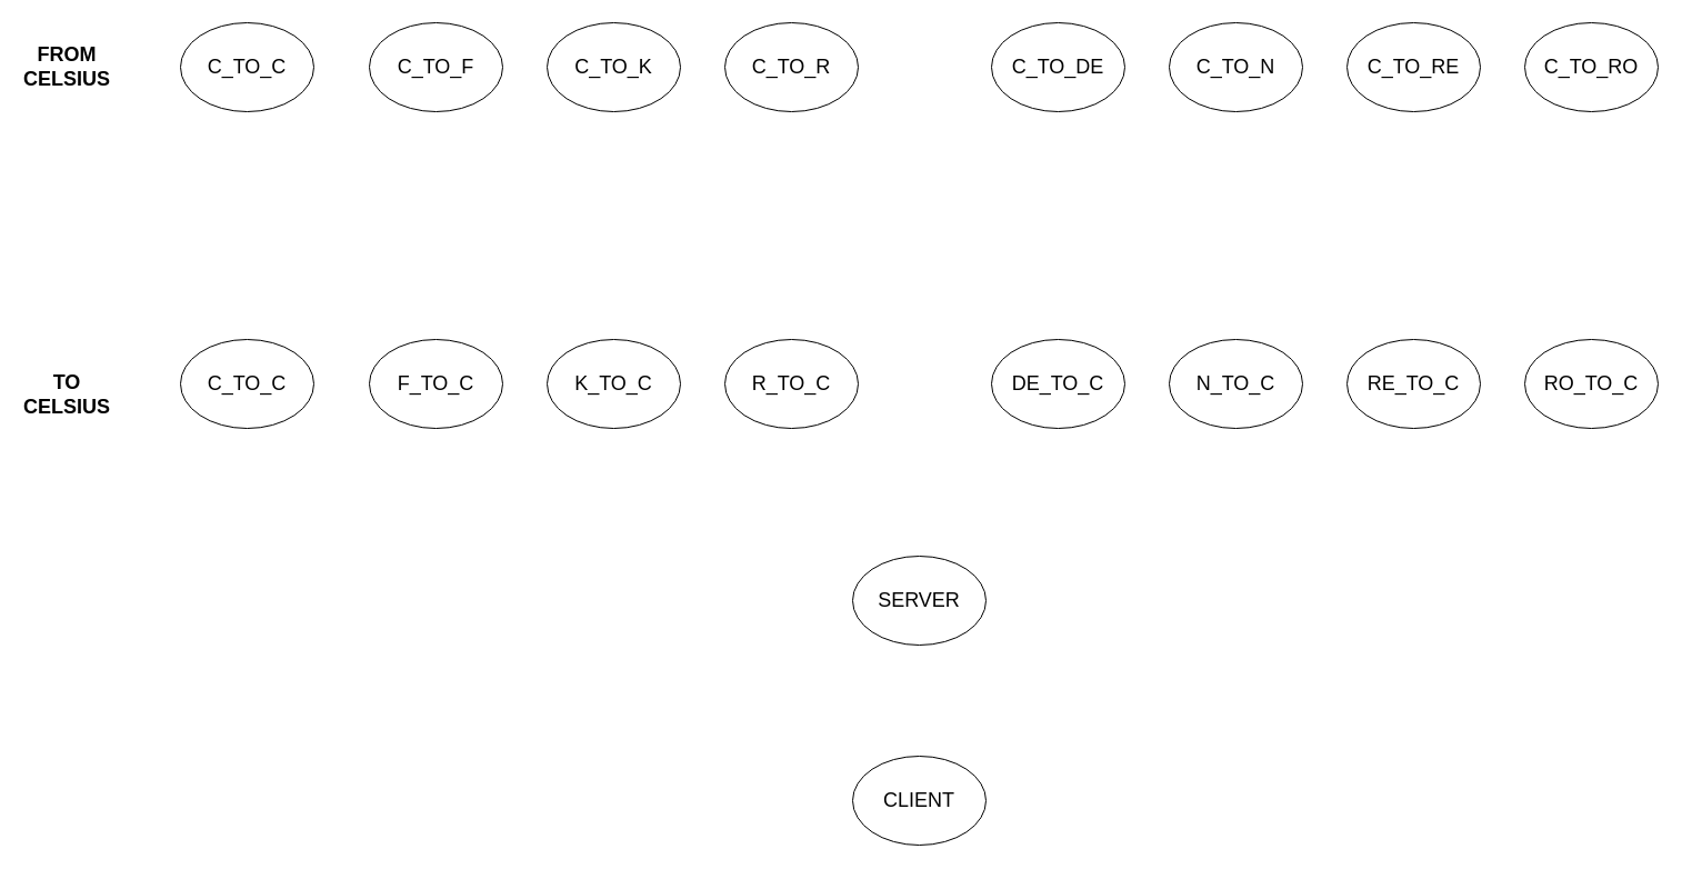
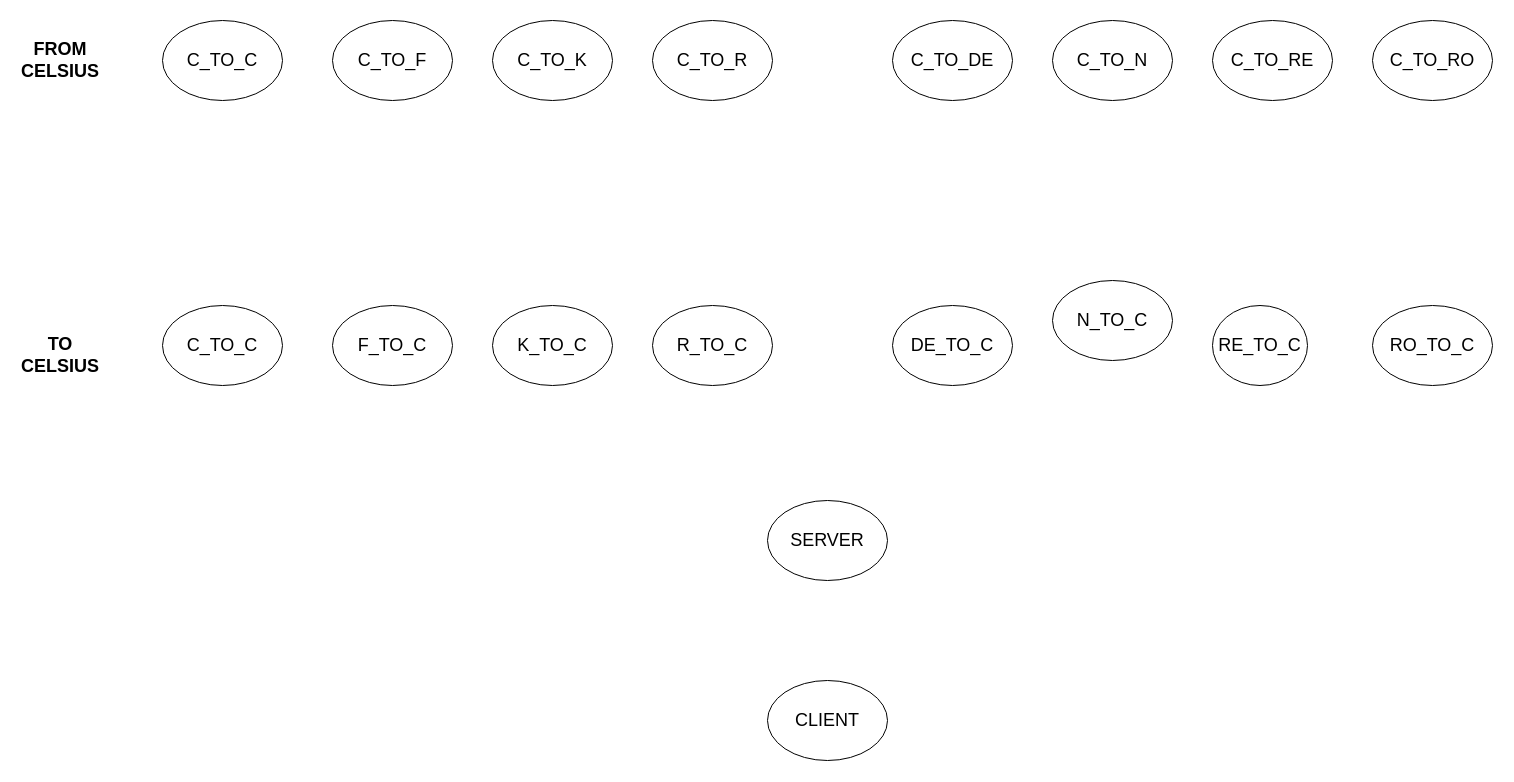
  <mxCell id="0" />
  <mxCell id="1" parent="0" />
  <mxCell id="2" value="&lt;font style=&quot;font-size: 18px;&quot;&gt;CLIENT&lt;/font&gt;" style="ellipse;whiteSpace=wrap;html=1;" parent="1" vertex="1"><mxGeometry x="767" y="680" width="120" height="80" as="geometry" /></mxCell>
  <mxCell id="3" value="&lt;font style=&quot;font-size: 18px;&quot;&gt;SERVER&lt;/font&gt;" style="ellipse;whiteSpace=wrap;html=1;" parent="1" vertex="1"><mxGeometry x="767" y="500" width="120" height="80" as="geometry" /></mxCell>
  <mxCell id="4" value="&lt;font style=&quot;font-size: 18px;&quot;&gt;C_TO_C&lt;/font&gt;" style="ellipse;whiteSpace=wrap;html=1;" parent="1" vertex="1"><mxGeometry x="162" y="305" width="120" height="80" as="geometry" /></mxCell>
  <mxCell id="5" value="&lt;font style=&quot;font-size: 18px;&quot;&gt;F_TO_C&lt;/font&gt;" style="ellipse;whiteSpace=wrap;html=1;" parent="1" vertex="1"><mxGeometry x="332" y="305" width="120" height="80" as="geometry" /></mxCell>
  <mxCell id="6" value="&lt;font style=&quot;font-size: 18px;&quot;&gt;K_TO_C&lt;/font&gt;" style="ellipse;whiteSpace=wrap;html=1;" parent="1" vertex="1"><mxGeometry x="492" y="305" width="120" height="80" as="geometry" /></mxCell>
  <mxCell id="7" value="&lt;font style=&quot;font-size: 18px;&quot;&gt;R_TO_C&lt;/font&gt;" style="ellipse;whiteSpace=wrap;html=1;" parent="1" vertex="1"><mxGeometry x="652" y="305" width="120" height="80" as="geometry" /></mxCell>
  <mxCell id="8" value="&lt;font style=&quot;font-size: 18px;&quot;&gt;DE_TO_C&lt;/font&gt;" style="ellipse;whiteSpace=wrap;html=1;" parent="1" vertex="1"><mxGeometry x="892" y="305" width="120" height="80" as="geometry" /></mxCell>
- <mxCell id="9" value="&lt;font style=&quot;font-size: 18px;&quot;&gt;N_TO_C&lt;/font&gt;" style="ellipse;whiteSpace=wrap;html=1;" parent="1" vertex="1"><mxGeometry x="1052" y="305" width="120" height="80" as="geometry" /></mxCell>
- <mxCell id="10" value="&lt;font style=&quot;font-size: 18px;&quot;&gt;RE_TO_C&lt;/font&gt;" style="ellipse;whiteSpace=wrap;html=1;" parent="1" vertex="1"><mxGeometry x="1212" y="305" width="120" height="80" as="geometry" /></mxCell>
+ <mxCell id="9" value="&lt;font style=&quot;font-size: 18px;&quot;&gt;N_TO_C&lt;/font&gt;" style="ellipse;whiteSpace=wrap;html=1;" parent="1" vertex="1"><mxGeometry x="1052" y="280" width="120" height="80" as="geometry" /></mxCell>
+ <mxCell id="10" value="&lt;font style=&quot;font-size: 18px;&quot;&gt;RE_TO_C&lt;/font&gt;" style="ellipse;whiteSpace=wrap;html=1;" parent="1" vertex="1"><mxGeometry x="1212" y="305" width="95" height="80" as="geometry" /></mxCell>
  <mxCell id="11" value="&lt;font style=&quot;font-size: 18px;&quot;&gt;RO_TO_C&lt;/font&gt;" style="ellipse;whiteSpace=wrap;html=1;" parent="1" vertex="1"><mxGeometry x="1372" y="305" width="120" height="80" as="geometry" /></mxCell>
  <mxCell id="12" value="&lt;font style=&quot;font-size: 18px;&quot;&gt;C_TO_C&lt;/font&gt;" style="ellipse;whiteSpace=wrap;html=1;" parent="1" vertex="1"><mxGeometry x="162" y="20" width="120" height="80" as="geometry" /></mxCell>
  <mxCell id="13" value="&lt;font style=&quot;font-size: 18px;&quot;&gt;C_TO_F&lt;/font&gt;" style="ellipse;whiteSpace=wrap;html=1;" parent="1" vertex="1"><mxGeometry x="332" y="20" width="120" height="80" as="geometry" /></mxCell>
  <mxCell id="14" value="&lt;font style=&quot;font-size: 18px;&quot;&gt;C_TO_K&lt;/font&gt;" style="ellipse;whiteSpace=wrap;html=1;" parent="1" vertex="1"><mxGeometry x="492" y="20" width="120" height="80" as="geometry" /></mxCell>
  <mxCell id="15" value="&lt;font style=&quot;font-size: 18px;&quot;&gt;C_TO_R&lt;/font&gt;" style="ellipse;whiteSpace=wrap;html=1;" parent="1" vertex="1"><mxGeometry x="652" y="20" width="120" height="80" as="geometry" /></mxCell>
  <mxCell id="16" value="&lt;font style=&quot;font-size: 18px;&quot;&gt;C_TO_DE&lt;/font&gt;" style="ellipse;whiteSpace=wrap;html=1;" parent="1" vertex="1"><mxGeometry x="892" y="20" width="120" height="80" as="geometry" /></mxCell>
  <mxCell id="17" value="&lt;font style=&quot;font-size: 18px;&quot;&gt;C_TO_N&lt;/font&gt;" style="ellipse;whiteSpace=wrap;html=1;" parent="1" vertex="1"><mxGeometry x="1052" y="20" width="120" height="80" as="geometry" /></mxCell>
  <mxCell id="18" value="&lt;font style=&quot;font-size: 18px;&quot;&gt;C_TO_RE&lt;/font&gt;" style="ellipse;whiteSpace=wrap;html=1;" parent="1" vertex="1"><mxGeometry x="1212" y="20" width="120" height="80" as="geometry" /></mxCell>
  <mxCell id="19" value="&lt;font style=&quot;font-size: 18px;&quot;&gt;C_TO_RO&lt;/font&gt;" style="ellipse;whiteSpace=wrap;html=1;" parent="1" vertex="1"><mxGeometry x="1372" y="20" width="120" height="80" as="geometry" /></mxCell>
  <mxCell id="20" value="&lt;div style=&quot;font-size: 18px;&quot;&gt;&lt;b&gt;&lt;font style=&quot;font-size: 18px;&quot;&gt;TO&lt;/font&gt;&lt;/b&gt;&lt;/div&gt;&lt;div style=&quot;font-size: 18px;&quot;&gt;&lt;b&gt;&lt;font style=&quot;font-size: 18px;&quot;&gt;CELSIUS&lt;/font&gt;&lt;/b&gt;&lt;/div&gt;" style="text;html=1;strokeColor=none;fillColor=none;align=center;verticalAlign=middle;whiteSpace=wrap;rounded=0;" parent="1" vertex="1"><mxGeometry x="20" y="320" width="80" height="70" as="geometry" /></mxCell>
  <mxCell id="21" value="&lt;font size=&quot;1&quot;&gt;&lt;b&gt;&lt;font style=&quot;font-size: 18px;&quot;&gt;FROM&lt;/font&gt;&lt;/b&gt;&lt;/font&gt;&lt;br&gt;&lt;div style=&quot;font-size: 18px;&quot;&gt;&lt;b&gt;&lt;font style=&quot;font-size: 18px;&quot;&gt;CELSIUS&lt;/font&gt;&lt;/b&gt;&lt;/div&gt;" style="text;html=1;strokeColor=none;fillColor=none;align=center;verticalAlign=middle;whiteSpace=wrap;rounded=0;" parent="1" vertex="1"><mxGeometry x="20" y="25" width="80" height="70" as="geometry" /></mxCell>
